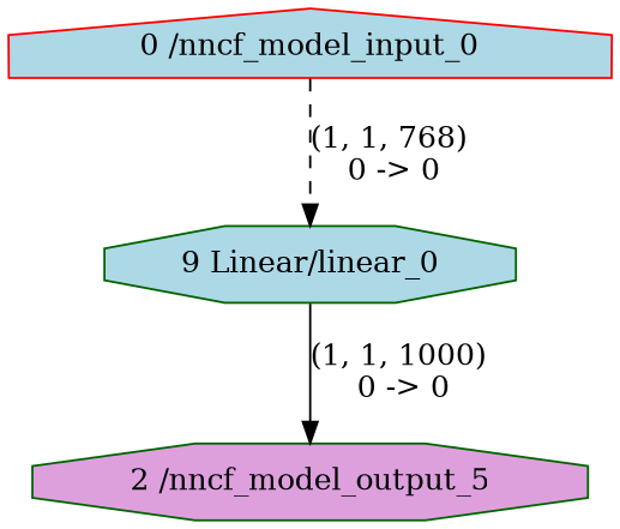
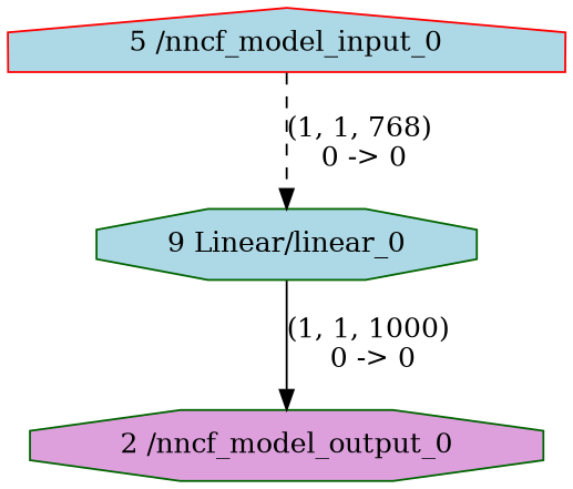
  strict digraph {
    node [color=darkgreen fillcolor=lightblue shape=octagon style=filled]
-   "0 /nncf_model_input_0" [color=red shape=house]
+   "0 /nncf_model_input_0" [color=red shape=house label="5 /nncf_model_input_0"]
    n2 [label="9 Linear/linear_0"]
-   "2 /nncf_model_output_0" [fillcolor=plum label="2 /nncf_model_output_5"]
+   "2 /nncf_model_output_0" [fillcolor=plum]
    "0 /nncf_model_input_0" -> n2 [label="(1, 1, 768) \n0 -> 0" style=dashed]
    n2 -> "2 /nncf_model_output_0" [label="(1, 1, 1000) \n0 -> 0" style=solid]
  }
